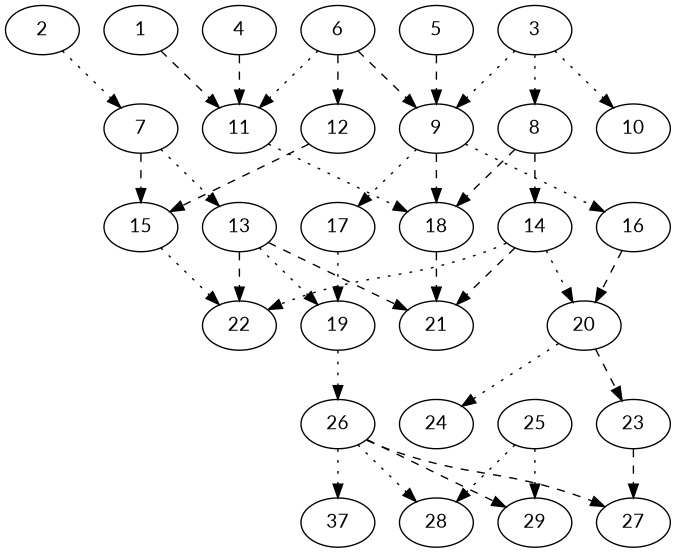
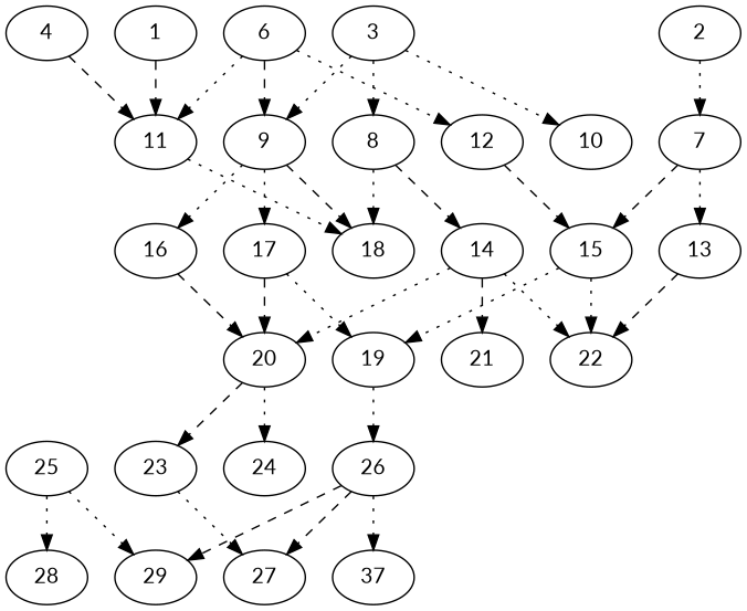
  digraph {
    fontname=Lato
    node [alpha=0.07 compute_size=549755813888 fontname=Lato result_size=0]
    edge [fontname=Lato style=dotted]
    1 [alpha=0.02 compute_size=269624321795 ram=42825008 result_size=13312 trans_size=113234]
    11 [alpha=0.10 compute_size=21121073152 ram=11116496 result_size=91136 trans_size=1047553]
    18 [alpha=0.14 ram=16071248 result_size=91136 trans_size=957753]
    21 [compute_size=226808960061 ram=9378848 result_size=13312 trans_size=426976]
    2 [compute_size=8589934592 ram=12344096 result_size=70656 trans_size=545228]
    7 [compute_size=513750160204 ram=14124512 result_size=1024 trans_size=369176]
    13 [compute_size=32777043968 ram=22331216 result_size=91136 trans_size=642797]
    15 [alpha=0.09 compute_size=16306126848 ram=33672656 result_size=13312 trans_size=748709]
    22 [alpha=0.02 compute_size=39546060800 ram=41827088 result_size=1024 trans_size=515369]
    19 [alpha=0.13 compute_size=324170416128 ram=11648720 result_size=91136 trans_size=797078]
    3 [alpha=0.02 compute_size=257634461698 ram=34334768 result_size=13312 trans_size=230688]
    8 [alpha=0.06 compute_size=134217728000 ram=5493296 result_size=1024 trans_size=250125]
    9 [alpha=0.16 compute_size=505995296289 ram=16452992 result_size=9216 trans_size=988954]
    10 [alpha=0.17 compute_size=270353301504 ram=33943520 trans_size=513931]
    14 [alpha=0.19 compute_size=782757789696 ram=22136384 result_size=54272 trans_size=990169]
    16 [alpha=0.00 compute_size=231928233984 ram=49664720 result_size=13312 trans_size=40314]
    17 [alpha=0.09 compute_size=172786974720 ram=27792848 result_size=74752 trans_size=547881]
    20 [alpha=0.17 compute_size=44930924544 ram=31847888 result_size=70656 trans_size=803152]
    4 [alpha=0.06 compute_size=1116555617766 ram=51068144 result_size=54272 trans_size=387238]
-   5 [alpha=0.00 compute_size=1796046848 ram=32660480 result_size=74752 trans_size=1040776]
    6 [alpha=0.02 compute_size=249157340025 ram=29772848 result_size=9216 trans_size=666805]
    12 [alpha=0.20 compute_size=1052355067973 ram=19811072 result_size=54272 trans_size=110933]
    26 [alpha=0.06 compute_size=24579624960 ram=12464480 result_size=54272 trans_size=740365]
    24 [compute_size=7399702528 ram=23189744 trans_size=130721]
    23 [alpha=0.00 compute_size=68719476736 ram=30970352 result_size=74752 trans_size=288551]
    25 [alpha=0.05 ram=50738672 result_size=91136 trans_size=198751]
    28 [compute_size=159796283758 ram=34497920 trans_size=123113]
    29 [alpha=0.04 ram=41950640 trans_size=604115]
    27 [alpha=0.03 compute_size=1430880256 ram=3765152 trans_size=55723]
    n30 [label=37 ram=32335760 trans_size=942951]
    1 -> 11 [style=dashed]
    11 -> 18
-   18 -> 21 [style=dashed]
    2 -> 7
    7 -> 13
    7 -> 15 [style=dashed]
-   13 -> 21 [style=dashed]
    13 -> 22 [style=dashed]
    15 -> 22
-   13 -> 19
+   15 -> 19
    19 -> 26
    3 -> 8
    3 -> 9
    3 -> 10
-   8 -> 18 [style=dashed]
+   8 -> 18
    8 -> 14 [style=dashed]
    9 -> 18 [style=dashed]
    9 -> 16
    9 -> 17
    14 -> 21 [style=dashed]
    14 -> 22
    14 -> 20
    16 -> 20 [style=dashed]
    17 -> 19
+   17 -> 20 [style=dashed]
    20 -> 24
    20 -> 23 [style=dashed]
    4 -> 11 [style=dashed]
-   5 -> 9 [style=dashed]
    6 -> 11
    6 -> 9 [style=dashed]
-   6 -> 12 [style=dashed]
+   6 -> 12
    12 -> 15 [style=dashed]
-   26 -> 28
    26 -> 29 [style=dashed]
    26 -> 27 [style=dashed]
    26 -> n30
-   23 -> 27 [style=dashed]
+   23 -> 27
    25 -> 28
    25 -> 29
  }
